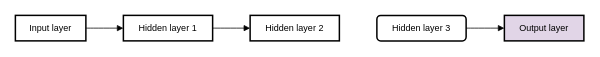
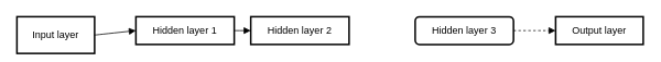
  <mxCell id="0" />
  <mxCell id="1" parent="0" />
- <mxCell id="2" value="Input layer" style="whiteSpace=wrap;strokeWidth=2;" vertex="1" parent="1"><mxGeometry width="94" height="34" as="geometry" x="20" y="20" /></mxCell>
+ <mxCell id="2" value="Input layer" style="whiteSpace=wrap;strokeWidth=2;" vertex="1" parent="1"><mxGeometry x="20" y="20" width="94" height="45" as="geometry" /></mxCell>
  <mxCell id="3" value="Hidden layer 1" style="whiteSpace=wrap;strokeWidth=2;" vertex="1" parent="1"><mxGeometry x="164" width="119" height="34" as="geometry" y="20" /></mxCell>
- <mxCell id="4" value="Hidden layer 2" style="whiteSpace=wrap;strokeWidth=2;" vertex="1" parent="1"><mxGeometry x="333" width="119" height="34" as="geometry" y="20" /></mxCell>
+ <mxCell id="4" value="Hidden layer 2" style="whiteSpace=wrap;strokeWidth=2;" vertex="1" parent="1"><mxGeometry x="303" y="20" width="119" height="34" as="geometry" /></mxCell>
  <mxCell id="5" value="Hidden layer 3" style="whiteSpace=wrap;strokeWidth=2;rounded=1;" vertex="1" parent="1"><mxGeometry x="502" width="119" height="34" as="geometry" y="20" /></mxCell>
- <mxCell id="6" value="Output layer" style="whiteSpace=wrap;strokeWidth=2;fillColor=#e1d5e7;" vertex="1" parent="1"><mxGeometry x="672" width="106" height="34" as="geometry" y="20" /></mxCell>
+ <mxCell id="6" value="Output layer" style="whiteSpace=wrap;strokeWidth=2;" vertex="1" parent="1"><mxGeometry x="672" width="106" height="34" as="geometry" y="20" /></mxCell>
  <mxCell id="7" value="" style="curved=1;startArrow=none;endArrow=block;exitX=0.997;exitY=0.5;entryX=-0.002;entryY=0.5;" edge="1" parent="1" source="2" target="3"><mxGeometry relative="1" as="geometry"><Array as="points" /></mxGeometry></mxCell>
  <mxCell id="8" value="" style="curved=1;startArrow=none;endArrow=block;exitX=1.001;exitY=0.5;entryX=0.001;entryY=0.5;" edge="1" parent="1" source="3" target="4"><mxGeometry relative="1" as="geometry"><Array as="points" /></mxGeometry></mxCell>
- <mxCell id="9" value="" style="curved=1;startArrow=none;endArrow=block;exitX=1.006;exitY=0.5;entryX=-0.002;entryY=0.5;" edge="1" parent="1" source="5" target="6"><mxGeometry relative="1" as="geometry"><Array as="points" /></mxGeometry></mxCell>
+ <mxCell id="9" value="" style="curved=1;startArrow=none;endArrow=block;exitX=1.006;exitY=0.5;entryX=-0.002;entryY=0.5;dashed=1;" edge="1" parent="1" source="5" target="6"><mxGeometry relative="1" as="geometry"><Array as="points" /></mxGeometry></mxCell>
